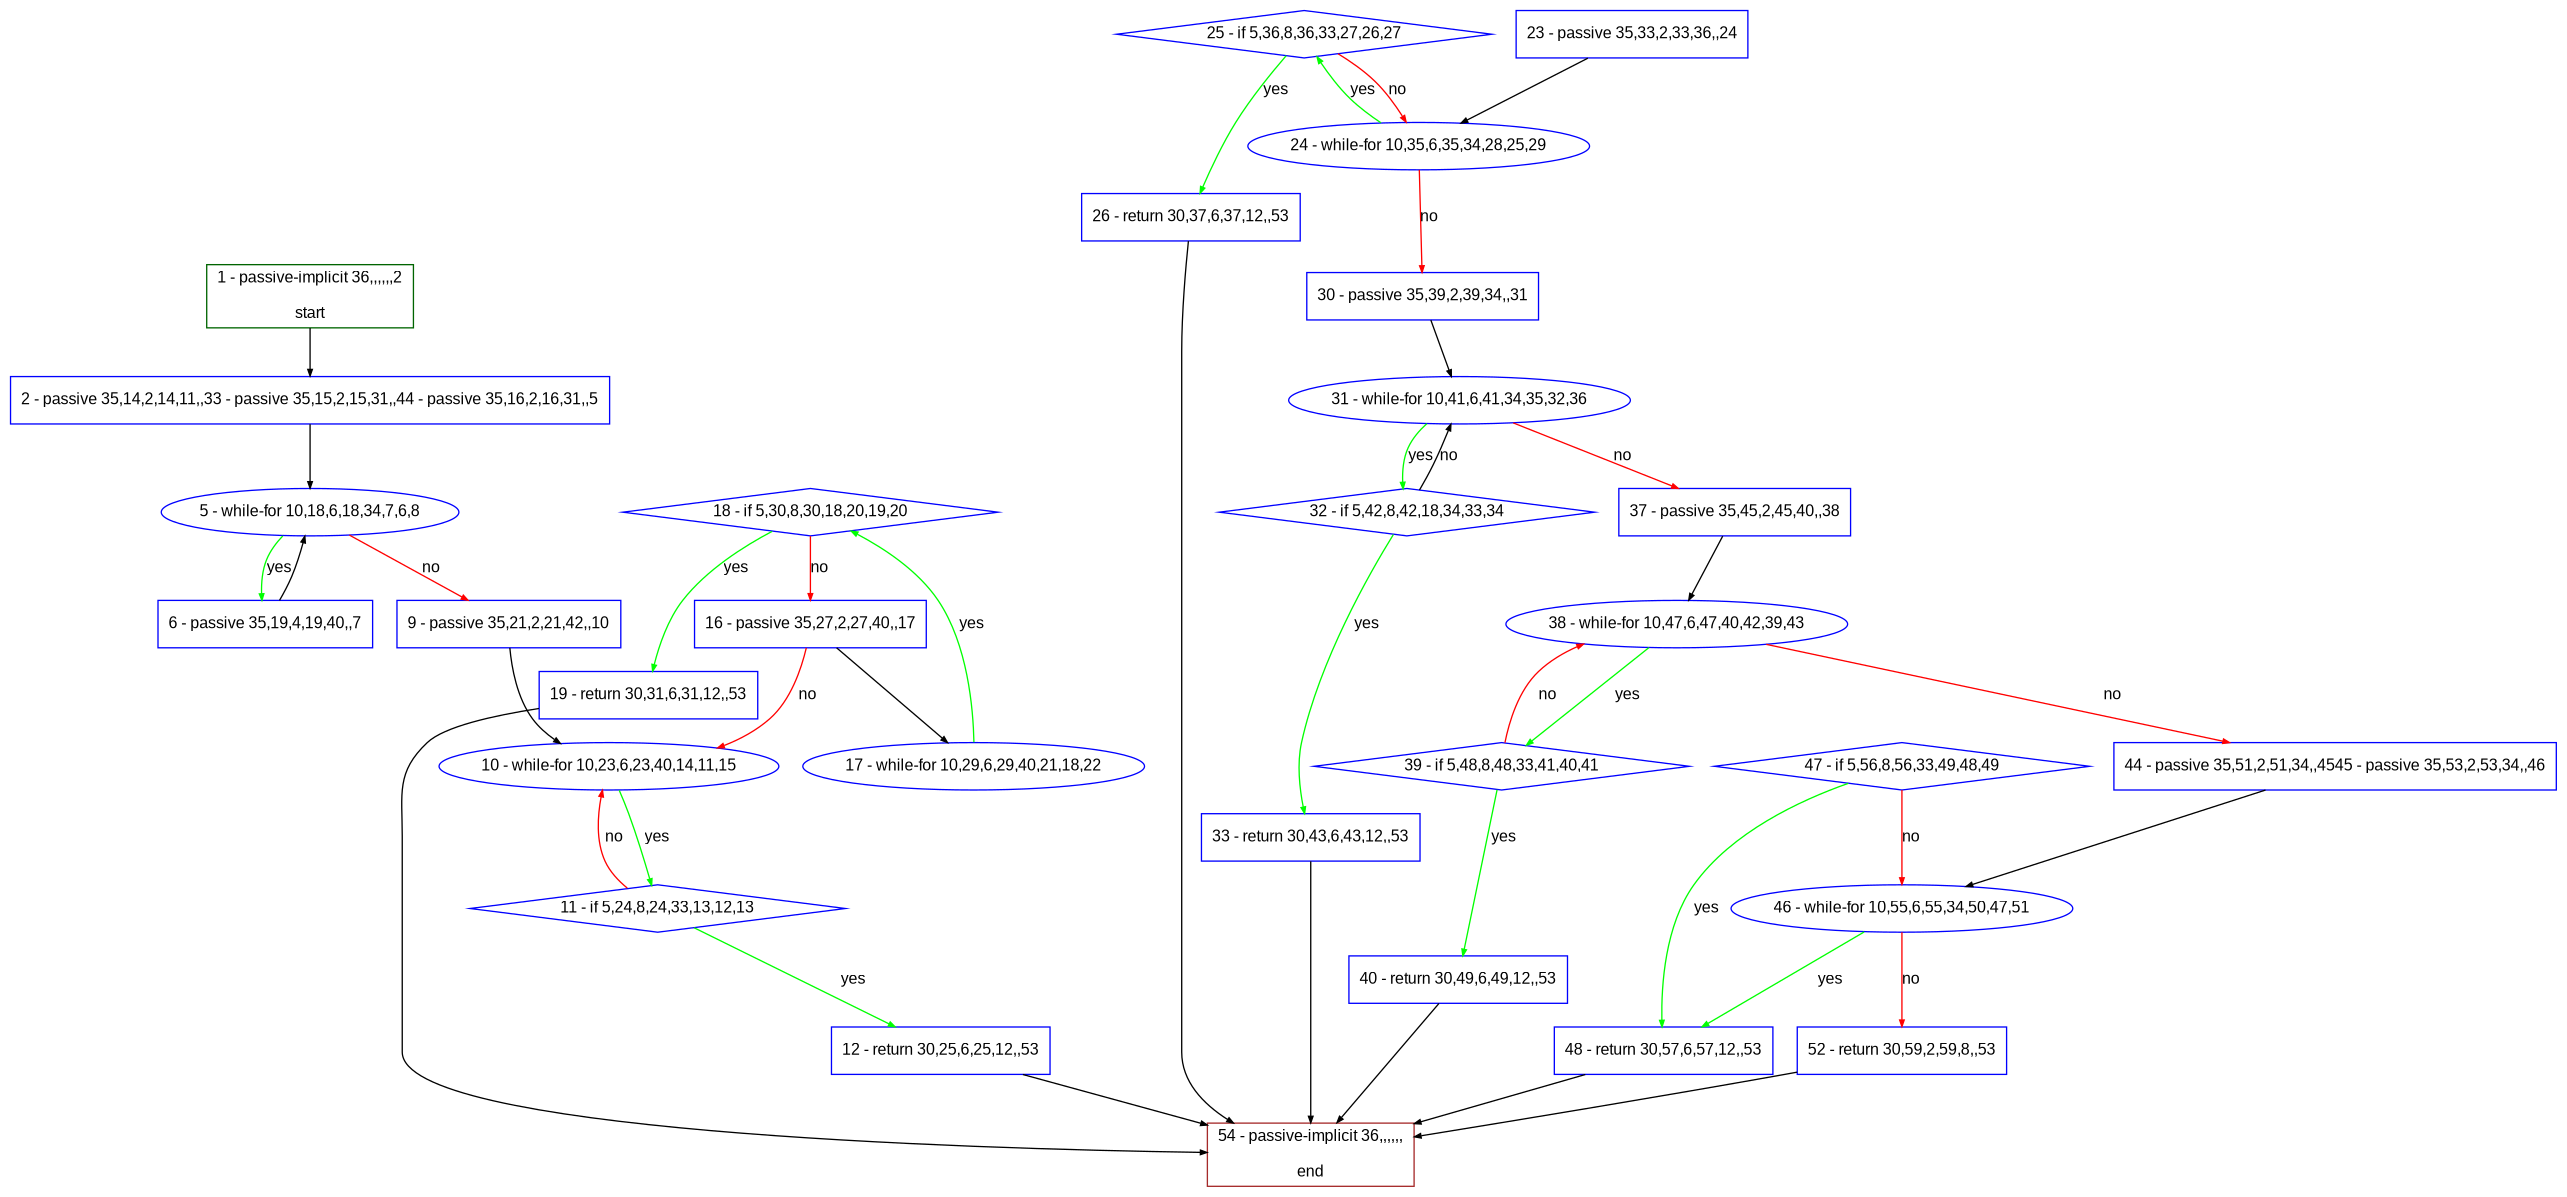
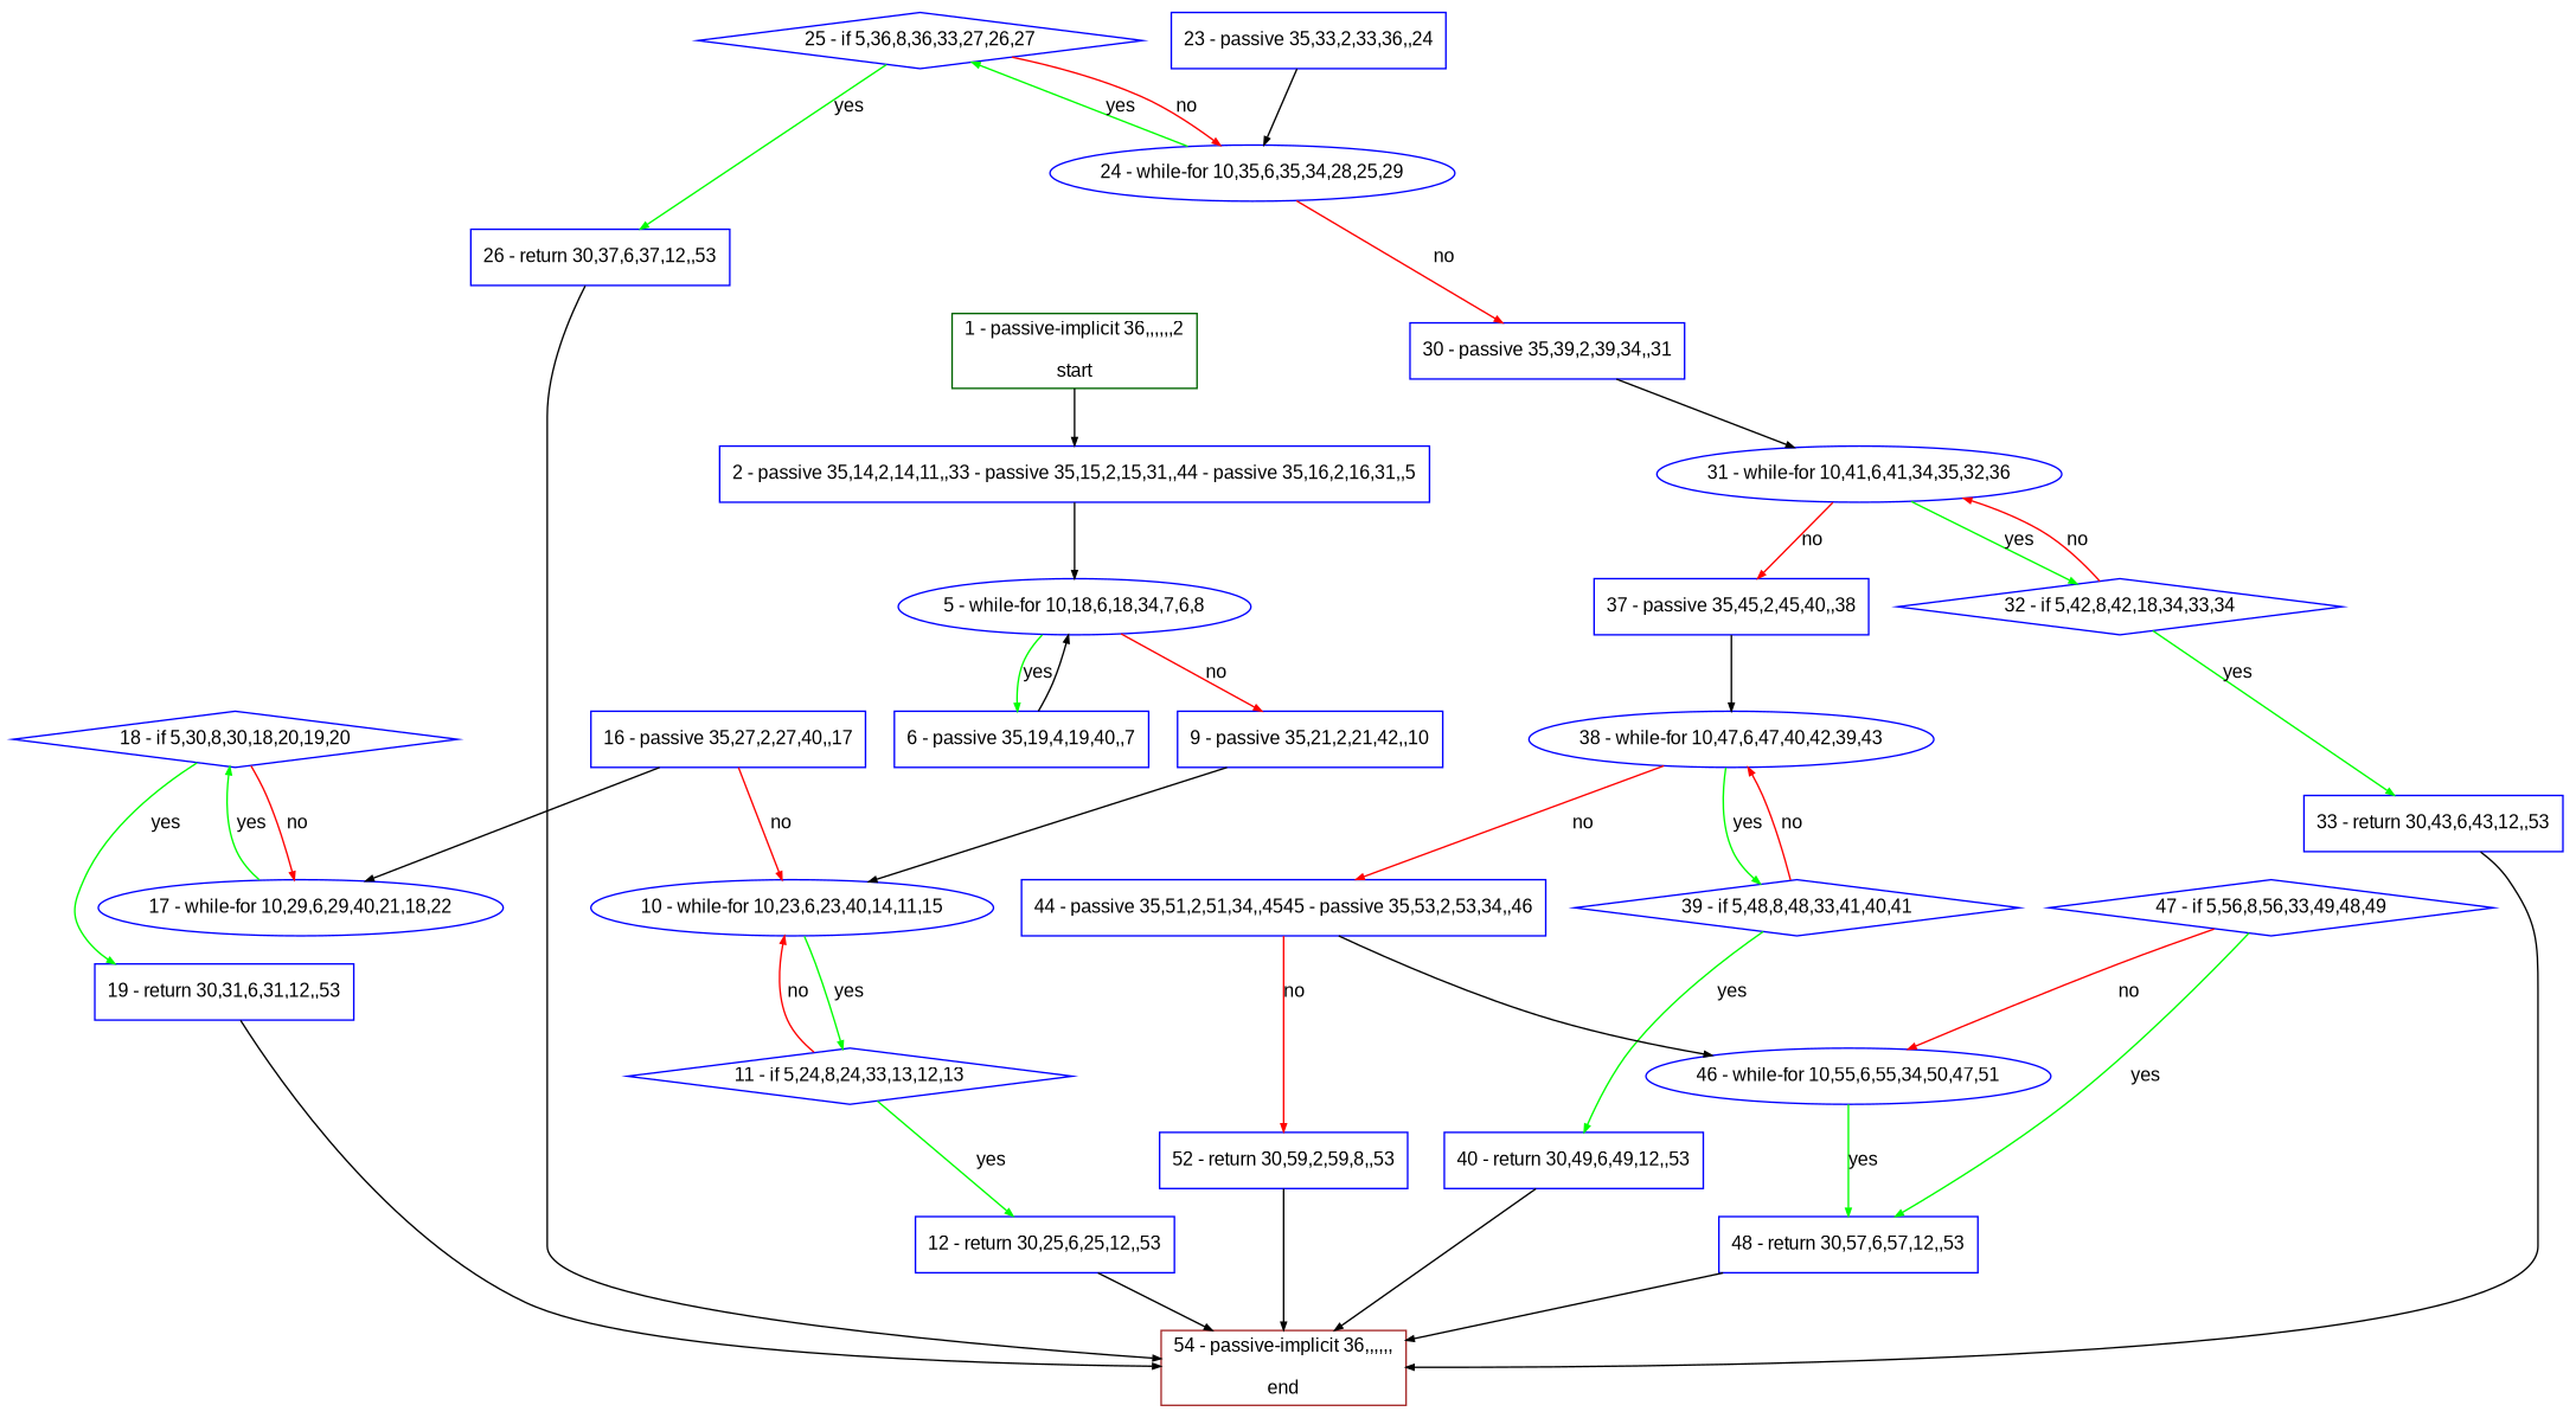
  digraph {
    bgcolor=white
    compound=true
    fillcolor="#FFFFCC"
    fontname=Arial
    fontsize=12
    pack=true
    packmode=clust
    style="rounded,filled"
    node [color="#0000ff" compound=true fillcolor="#ffffff" fixedsize=false fontname=Arial fontsize=12 node_initialized=no shape=box style=filled]
    edge [arrowhead=normal arrowsize=0.5 arrowtail=none color="#000000" compound=true dir=forward fontcolor=black fontname=Arial fontsize=12]
    n1 [label="2 - passive 35,14,2,14,11,,33 - passive 35,15,2,15,31,,44 - passive 35,16,2,16,31,,5"]
    n2 [label="5 - while-for 10,18,6,18,34,7,6,8" shape=oval]
    n3 [label="6 - passive 35,19,4,19,40,,7"]
    n4 [label="9 - passive 35,21,2,21,42,,10"]
    n5 [color="#006400" label="1 - passive-implicit 36,,,,,,2\n\nstart"]
    n6 [label="10 - while-for 10,23,6,23,40,14,11,15" shape=oval]
    n7 [label="11 - if 5,24,8,24,33,13,12,13" shape=diamond]
    n8 [label="12 - return 30,25,6,25,12,,53"]
    n9 [label="16 - passive 35,27,2,27,40,,17"]
    n10 [label="17 - while-for 10,29,6,29,40,21,18,22" shape=oval]
    n11 [color="#a52a2a" label="54 - passive-implicit 36,,,,,,\n\nend"]
    n12 [label="18 - if 5,30,8,30,18,20,19,20" shape=diamond]
    n13 [label="19 - return 30,31,6,31,12,,53"]
    n14 [label="23 - passive 35,33,2,33,36,,24"]
    n15 [label="24 - while-for 10,35,6,35,34,28,25,29" shape=oval]
    n16 [label="25 - if 5,36,8,36,33,27,26,27" shape=diamond]
    n17 [label="30 - passive 35,39,2,39,34,,31"]
    n18 [label="26 - return 30,37,6,37,12,,53"]
    n19 [label="31 - while-for 10,41,6,41,34,35,32,36" shape=oval]
    n20 [label="32 - if 5,42,8,42,18,34,33,34" shape=diamond]
    n21 [label="37 - passive 35,45,2,45,40,,38"]
    n22 [label="33 - return 30,43,6,43,12,,53"]
    n23 [label="38 - while-for 10,47,6,47,40,42,39,43" shape=oval]
    n24 [label="39 - if 5,48,8,48,33,41,40,41" shape=diamond]
    n25 [label="44 - passive 35,51,2,51,34,,4545 - passive 35,53,2,53,34,,46"]
    n26 [label="40 - return 30,49,6,49,12,,53"]
    n27 [label="46 - while-for 10,55,6,55,34,50,47,51" shape=oval]
    n28 [label="52 - return 30,59,2,59,8,,53"]
    n29 [label="48 - return 30,57,6,57,12,,53"]
    n30 [label="47 - if 5,56,8,56,33,49,48,49" shape=diamond]
    n1 -> n2
    n2 -> n3 [color="#00ff00" label=yes]
    n2 -> n4 [color="#ff0000" label=no]
    n3 -> n2
    n4 -> n6
    n5 -> n1
    n6 -> n7 [color="#00ff00" label=yes]
    n7 -> n6 [color="#ff0000" label=no]
    n7 -> n8 [color="#00ff00" label=yes]
    n8 -> n11
    n9 -> n6 [color="#ff0000" label=no]
    n9 -> n10
    n10 -> n12 [color="#00ff00" label=yes]
-   n12 -> n9 [color="#ff0000" label=no]
+   n12 -> n10 [color="#ff0000" label=no]
    n12 -> n13 [color="#00ff00" label=yes]
    n13 -> n11
    n14 -> n15
    n15 -> n16 [color="#00ff00" label=yes]
    n15 -> n17 [color="#ff0000" label=no]
    n16 -> n15 [color="#ff0000" label=no]
    n16 -> n18 [color="#00ff00" label=yes]
    n17 -> n19
    n18 -> n11
    n19 -> n20 [color="#00ff00" label=yes]
    n19 -> n21 [color="#ff0000" label=no]
-   n20 -> n19 [label=no]
+   n20 -> n19 [color="#ff0000" label=no]
    n20 -> n22 [color="#00ff00" label=yes]
    n21 -> n23
    n22 -> n11
    n23 -> n24 [color="#00ff00" label=yes]
    n23 -> n25 [color="#ff0000" label=no]
    n24 -> n23 [color="#ff0000" label=no]
    n24 -> n26 [color="#00ff00" label=yes]
    n25 -> n27
    n26 -> n11
-   n27 -> n28 [color="#ff0000" label=no]
+   n25 -> n28 [color="#ff0000" label=no]
    n27 -> n29 [color="#00ff00" label=yes]
    n28 -> n11
    n29 -> n11
    n30 -> n27 [color="#ff0000" label=no]
    n30 -> n29 [color="#00ff00" label=yes]
  }
